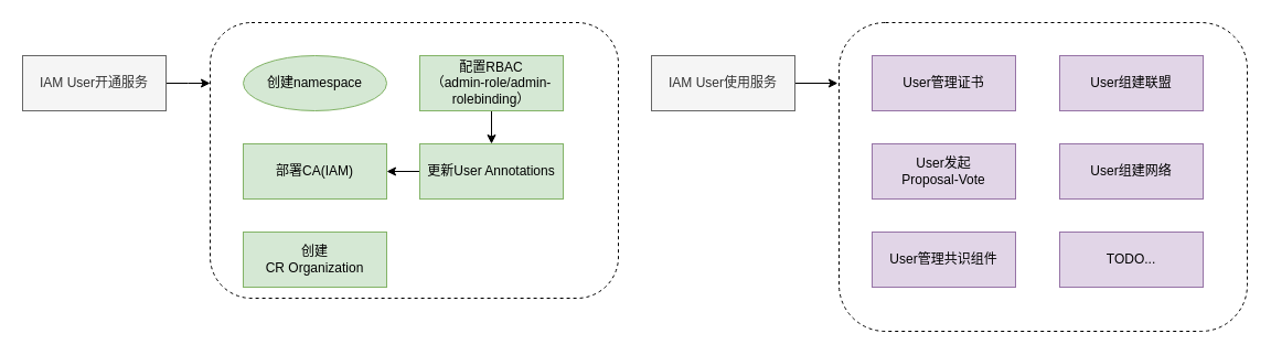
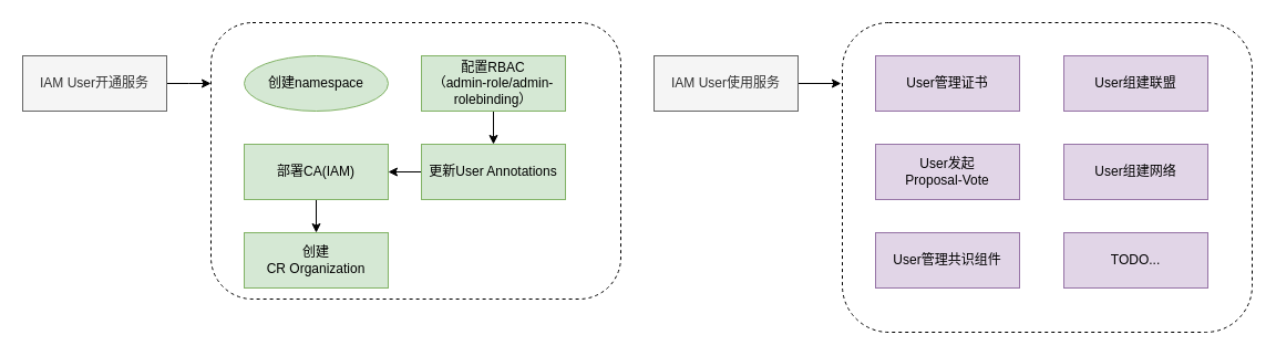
  <mxCell id="0" />
  <mxCell id="1" parent="0" />
  <mxCell id="2" value="" style="rounded=1;whiteSpace=wrap;html=1;dashed=1;" parent="1" vertex="1"><mxGeometry x="760" y="20" width="370" height="280" as="geometry" /></mxCell>
  <mxCell id="3" value="" style="rounded=1;whiteSpace=wrap;html=1;dashed=1;" parent="1" vertex="1"><mxGeometry x="190" y="20" width="370" height="250" as="geometry" /></mxCell>
  <mxCell id="4" value="创建namespace" style="ellipse;whiteSpace=wrap;html=1;fillColor=#d5e8d4;strokeColor=#82b366;" parent="1" vertex="1"><mxGeometry x="220" y="50" width="130" height="50" as="geometry" /></mxCell>
  <mxCell id="5" style="edgeStyle=orthogonalEdgeStyle;rounded=0;orthogonalLoop=1;jettySize=auto;html=1;" parent="1" source="6" edge="1"><mxGeometry relative="1" as="geometry"><mxPoint x="190" y="75" as="targetPoint" /></mxGeometry></mxCell>
  <mxCell id="6" value="IAM User开通服务" style="rounded=0;whiteSpace=wrap;html=1;fillColor=#f5f5f5;fontColor=#333333;strokeColor=#666666;" parent="1" vertex="1"><mxGeometry x="20" y="50" width="130" height="50" as="geometry" /></mxCell>
  <mxCell id="7" style="edgeStyle=orthogonalEdgeStyle;rounded=0;orthogonalLoop=1;jettySize=auto;html=1;exitX=0.5;exitY=1;exitDx=0;exitDy=0;" parent="1" source="8" target="11" edge="1"><mxGeometry relative="1" as="geometry" /></mxCell>
  <mxCell id="8" value="配置RBAC&lt;br&gt;（admin-role/admin-rolebinding）" style="rounded=0;whiteSpace=wrap;html=1;fillColor=#d5e8d4;strokeColor=#82b366;" parent="1" vertex="1"><mxGeometry x="380" y="50" width="130" height="50" as="geometry" /></mxCell>
  <mxCell id="9" value="创建&lt;br&gt;CR Organization" style="rounded=0;whiteSpace=wrap;html=1;fillColor=#d5e8d4;strokeColor=#82b366;" parent="1" vertex="1"><mxGeometry x="220" y="210" width="130" height="50" as="geometry" /></mxCell>
  <mxCell id="10" style="edgeStyle=orthogonalEdgeStyle;rounded=0;orthogonalLoop=1;jettySize=auto;html=1;exitX=0;exitY=0.5;exitDx=0;exitDy=0;" parent="1" source="11" target="13" edge="1"><mxGeometry relative="1" as="geometry" /></mxCell>
  <mxCell id="11" value="更新User Annotations" style="rounded=0;whiteSpace=wrap;html=1;fillColor=#d5e8d4;strokeColor=#82b366;" parent="1" vertex="1"><mxGeometry x="380" y="130" width="130" height="50" as="geometry" /></mxCell>
+ <mxCell id="12" style="edgeStyle=orthogonalEdgeStyle;rounded=0;orthogonalLoop=1;jettySize=auto;html=1;exitX=0.5;exitY=1;exitDx=0;exitDy=0;" parent="1" source="13" target="9" edge="1"><mxGeometry relative="1" as="geometry" /></mxCell>
  <mxCell id="13" value="部署CA(IAM)" style="rounded=0;whiteSpace=wrap;html=1;fillColor=#d5e8d4;strokeColor=#82b366;" parent="1" vertex="1"><mxGeometry x="220" y="130" width="130" height="50" as="geometry" /></mxCell>
  <mxCell id="14" value="User管理证书" style="rounded=0;whiteSpace=wrap;html=1;fillColor=#e1d5e7;strokeColor=#9673a6;" parent="1" vertex="1"><mxGeometry x="790" y="50" width="130" height="50" as="geometry" /></mxCell>
  <mxCell id="15" value="User组建联盟" style="rounded=0;whiteSpace=wrap;html=1;fillColor=#e1d5e7;strokeColor=#9673a6;" parent="1" vertex="1"><mxGeometry x="960" y="50" width="130" height="50" as="geometry" /></mxCell>
  <mxCell id="16" value="User发起&lt;br&gt;Proposal-Vote" style="rounded=0;whiteSpace=wrap;html=1;fillColor=#e1d5e7;strokeColor=#9673a6;" parent="1" vertex="1"><mxGeometry x="790" y="130" width="130" height="50" as="geometry" /></mxCell>
  <mxCell id="17" value="User组建网络" style="rounded=0;whiteSpace=wrap;html=1;fillColor=#e1d5e7;strokeColor=#9673a6;" parent="1" vertex="1"><mxGeometry x="960" y="130" width="130" height="50" as="geometry" /></mxCell>
  <mxCell id="18" value="User管理共识组件" style="rounded=0;whiteSpace=wrap;html=1;fillColor=#e1d5e7;strokeColor=#9673a6;" parent="1" vertex="1"><mxGeometry x="790" y="210" width="130" height="50" as="geometry" /></mxCell>
  <mxCell id="19" value="TODO..." style="rounded=0;whiteSpace=wrap;html=1;fillColor=#e1d5e7;strokeColor=#9673a6;" parent="1" vertex="1"><mxGeometry x="960" y="210" width="130" height="50" as="geometry" /></mxCell>
  <mxCell id="20" style="edgeStyle=orthogonalEdgeStyle;rounded=0;orthogonalLoop=1;jettySize=auto;html=1;exitX=1;exitY=0.5;exitDx=0;exitDy=0;entryX=-0.003;entryY=0.195;entryDx=0;entryDy=0;entryPerimeter=0;fontSize=14;" parent="1" source="21" target="2" edge="1"><mxGeometry relative="1" as="geometry" /></mxCell>
  <mxCell id="21" value="IAM User使用服务" style="rounded=0;whiteSpace=wrap;html=1;fillColor=#f5f5f5;fontColor=#333333;strokeColor=#666666;" parent="1" vertex="1"><mxGeometry x="590" y="50" width="130" height="50" as="geometry" /></mxCell>
